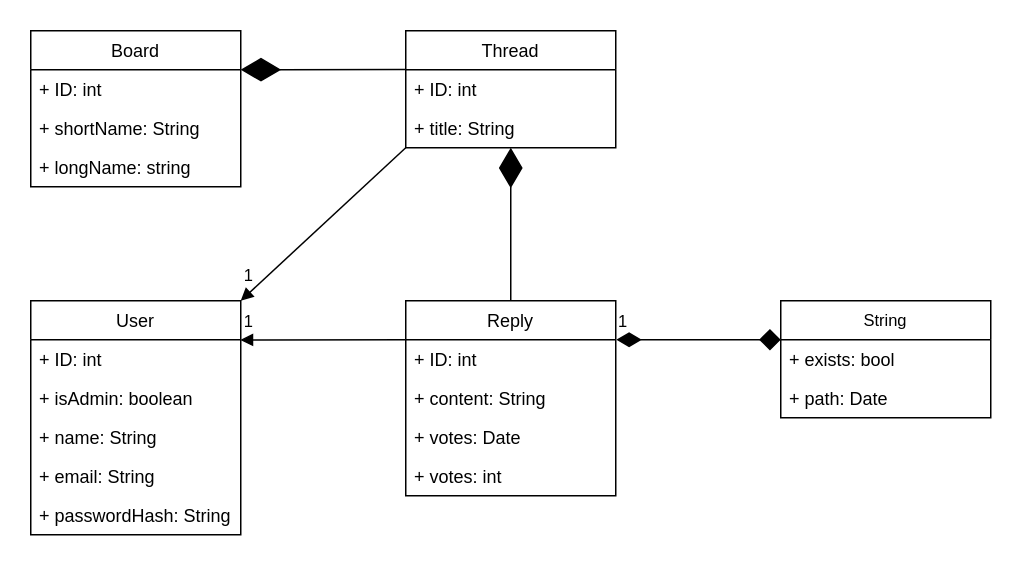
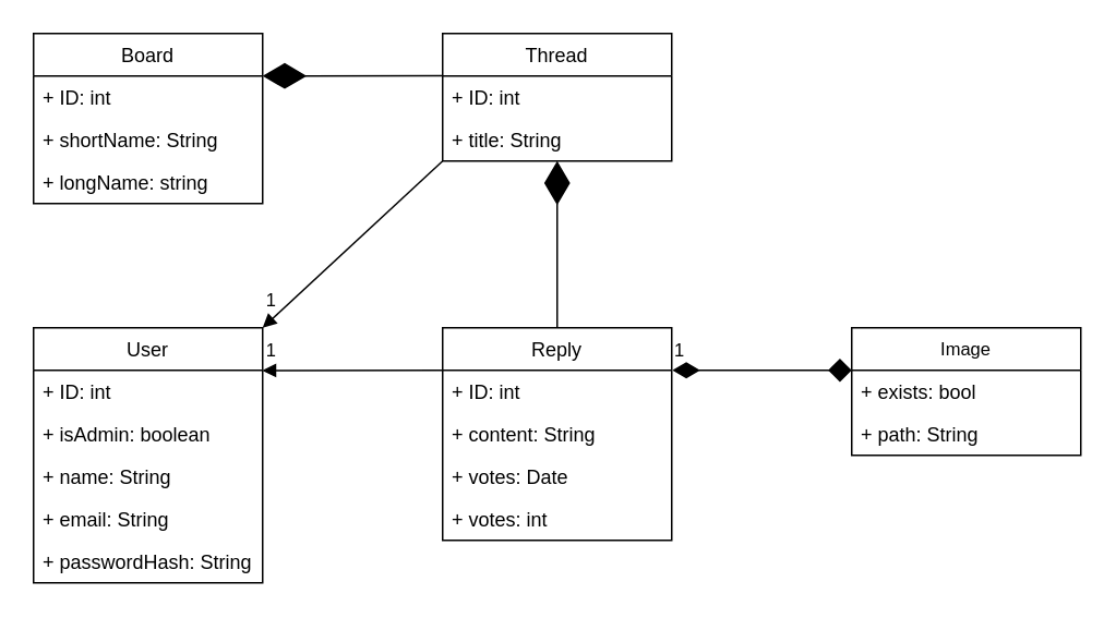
  <mxCell id="0" />
  <mxCell id="1" parent="0" />
  <mxCell id="2" value="Board" style="swimlane;fontStyle=0;childLayout=stackLayout;horizontal=1;startSize=26;fillColor=none;horizontalStack=0;resizeParent=1;resizeParentMax=0;resizeLast=0;collapsible=1;marginBottom=0;" vertex="1" parent="1"><mxGeometry x="20" y="20" width="140" height="104" as="geometry" /></mxCell>
  <mxCell id="3" value="+ ID: int" style="text;strokeColor=none;fillColor=none;align=left;verticalAlign=top;spacingLeft=4;spacingRight=4;overflow=hidden;rotatable=0;points=[[0,0.5],[1,0.5]];portConstraint=eastwest;" vertex="1" parent="2"><mxGeometry y="26" width="140" height="26" as="geometry" /></mxCell>
  <mxCell id="4" value="+ shortName: String" style="text;strokeColor=none;fillColor=none;align=left;verticalAlign=top;spacingLeft=4;spacingRight=4;overflow=hidden;rotatable=0;points=[[0,0.5],[1,0.5]];portConstraint=eastwest;" vertex="1" parent="2"><mxGeometry y="52" width="140" height="26" as="geometry" /></mxCell>
  <mxCell id="5" value="+ longName: string" style="text;strokeColor=none;fillColor=none;align=left;verticalAlign=top;spacingLeft=4;spacingRight=4;overflow=hidden;rotatable=0;points=[[0,0.5],[1,0.5]];portConstraint=eastwest;" vertex="1" parent="2"><mxGeometry y="78" width="140" height="26" as="geometry" /></mxCell>
  <mxCell id="6" value="" style="endArrow=diamondThin;endFill=1;endSize=24;html=1;exitX=0;exitY=-0.006;exitDx=0;exitDy=0;entryX=1;entryY=0.25;entryDx=0;entryDy=0;exitPerimeter=0;" edge="1" parent="1" source="15" target="2"><mxGeometry width="160" relative="1" as="geometry"><mxPoint x="190" y="160" as="sourcePoint" /><mxPoint x="350" y="160" as="targetPoint" /></mxGeometry></mxCell>
  <mxCell id="7" value="" style="endArrow=diamondThin;endFill=1;endSize=24;html=1;entryX=0.5;entryY=1;entryDx=0;entryDy=0;exitX=0.5;exitY=0;exitDx=0;exitDy=0;" edge="1" parent="1" source="17" target="14"><mxGeometry width="160" relative="1" as="geometry"><mxPoint x="340" y="200" as="sourcePoint" /><mxPoint x="430.84" y="134.988" as="targetPoint" /></mxGeometry></mxCell>
  <mxCell id="8" value="User" style="swimlane;fontStyle=0;childLayout=stackLayout;horizontal=1;startSize=26;fillColor=none;horizontalStack=0;resizeParent=1;resizeParentMax=0;resizeLast=0;collapsible=1;marginBottom=0;" vertex="1" parent="1"><mxGeometry x="20" y="200" width="140" height="156" as="geometry" /></mxCell>
  <mxCell id="9" value="+ ID: int" style="text;strokeColor=none;fillColor=none;align=left;verticalAlign=top;spacingLeft=4;spacingRight=4;overflow=hidden;rotatable=0;points=[[0,0.5],[1,0.5]];portConstraint=eastwest;" vertex="1" parent="8"><mxGeometry y="26" width="140" height="26" as="geometry" /></mxCell>
  <mxCell id="10" value="+ isAdmin: boolean" style="text;strokeColor=none;fillColor=none;align=left;verticalAlign=top;spacingLeft=4;spacingRight=4;overflow=hidden;rotatable=0;points=[[0,0.5],[1,0.5]];portConstraint=eastwest;" vertex="1" parent="8"><mxGeometry y="52" width="140" height="26" as="geometry" /></mxCell>
  <mxCell id="11" value="+ name: String" style="text;strokeColor=none;fillColor=none;align=left;verticalAlign=top;spacingLeft=4;spacingRight=4;overflow=hidden;rotatable=0;points=[[0,0.5],[1,0.5]];portConstraint=eastwest;" vertex="1" parent="8"><mxGeometry y="78" width="140" height="26" as="geometry" /></mxCell>
  <mxCell id="12" value="+ email: String" style="text;strokeColor=none;fillColor=none;align=left;verticalAlign=top;spacingLeft=4;spacingRight=4;overflow=hidden;rotatable=0;points=[[0,0.5],[1,0.5]];portConstraint=eastwest;" vertex="1" parent="8"><mxGeometry y="104" width="140" height="26" as="geometry" /></mxCell>
  <mxCell id="13" value="+ passwordHash: String" style="text;strokeColor=none;fillColor=none;align=left;verticalAlign=top;spacingLeft=4;spacingRight=4;overflow=hidden;rotatable=0;points=[[0,0.5],[1,0.5]];portConstraint=eastwest;" vertex="1" parent="8"><mxGeometry y="130" width="140" height="26" as="geometry" /></mxCell>
  <mxCell id="14" value="Thread" style="swimlane;fontStyle=0;childLayout=stackLayout;horizontal=1;startSize=26;fillColor=none;horizontalStack=0;resizeParent=1;resizeParentMax=0;resizeLast=0;collapsible=1;marginBottom=0;" vertex="1" parent="1"><mxGeometry x="270" y="20" width="140" height="78" as="geometry" /></mxCell>
  <mxCell id="15" value="+ ID: int" style="text;strokeColor=none;fillColor=none;align=left;verticalAlign=top;spacingLeft=4;spacingRight=4;overflow=hidden;rotatable=0;points=[[0,0.5],[1,0.5]];portConstraint=eastwest;" vertex="1" parent="14"><mxGeometry y="26" width="140" height="26" as="geometry" /></mxCell>
  <mxCell id="16" value="+ title: String" style="text;strokeColor=none;fillColor=none;align=left;verticalAlign=top;spacingLeft=4;spacingRight=4;overflow=hidden;rotatable=0;points=[[0,0.5],[1,0.5]];portConstraint=eastwest;" vertex="1" parent="14"><mxGeometry y="52" width="140" height="26" as="geometry" /></mxCell>
  <mxCell id="17" value="Reply" style="swimlane;fontStyle=0;childLayout=stackLayout;horizontal=1;startSize=26;fillColor=none;horizontalStack=0;resizeParent=1;resizeParentMax=0;resizeLast=0;collapsible=1;marginBottom=0;" vertex="1" parent="1"><mxGeometry x="270" y="200" width="140" height="130" as="geometry" /></mxCell>
  <mxCell id="18" value="+ ID: int" style="text;strokeColor=none;fillColor=none;align=left;verticalAlign=top;spacingLeft=4;spacingRight=4;overflow=hidden;rotatable=0;points=[[0,0.5],[1,0.5]];portConstraint=eastwest;" vertex="1" parent="17"><mxGeometry y="26" width="140" height="26" as="geometry" /></mxCell>
  <mxCell id="19" value="+ content: String" style="text;strokeColor=none;fillColor=none;align=left;verticalAlign=top;spacingLeft=4;spacingRight=4;overflow=hidden;rotatable=0;points=[[0,0.5],[1,0.5]];portConstraint=eastwest;" vertex="1" parent="17"><mxGeometry y="52" width="140" height="26" as="geometry" /></mxCell>
  <mxCell id="20" value="+ votes: Date" style="text;strokeColor=none;fillColor=none;align=left;verticalAlign=top;spacingLeft=4;spacingRight=4;overflow=hidden;rotatable=0;points=[[0,0.5],[1,0.5]];portConstraint=eastwest;" vertex="1" parent="17"><mxGeometry y="78" width="140" height="26" as="geometry" /></mxCell>
  <mxCell id="21" value="+ votes: int" style="text;strokeColor=none;fillColor=none;align=left;verticalAlign=top;spacingLeft=4;spacingRight=4;overflow=hidden;rotatable=0;points=[[0,0.5],[1,0.5]];portConstraint=eastwest;" vertex="1" parent="17"><mxGeometry y="104" width="140" height="26" as="geometry" /></mxCell>
  <mxCell id="22" value="" style="endArrow=none;startArrow=block;endFill=0;startFill=1;html=1;exitX=1;exitY=0;exitDx=0;exitDy=0;entryX=0;entryY=1;entryDx=0;entryDy=0;" edge="1" parent="1" source="8" target="14"><mxGeometry width="160" relative="1" as="geometry"><mxPoint x="190" y="200" as="sourcePoint" /><mxPoint x="350" y="200" as="targetPoint" /></mxGeometry></mxCell>
  <mxCell id="23" value="1" style="edgeLabel;html=1;align=center;verticalAlign=middle;resizable=0;points=[];fontSize=11;" vertex="1" connectable="0" parent="22"><mxGeometry x="-0.905" relative="1" as="geometry"><mxPoint x="-0.18" y="-13.1" as="offset" /></mxGeometry></mxCell>
  <mxCell id="24" value="" style="endArrow=none;startArrow=block;endFill=0;startFill=1;html=1;exitX=0.998;exitY=0.004;exitDx=0;exitDy=0;entryX=0;entryY=0;entryDx=0;entryDy=0;entryPerimeter=0;exitPerimeter=0;" edge="1" parent="1" source="9" target="18"><mxGeometry width="160" relative="1" as="geometry"><mxPoint x="170" y="220" as="sourcePoint" /><mxPoint x="330" y="220" as="targetPoint" /></mxGeometry></mxCell>
  <mxCell id="25" value="1" style="edgeLabel;html=1;align=center;verticalAlign=middle;resizable=0;points=[];fontSize=11;" vertex="1" connectable="0" parent="24"><mxGeometry x="-0.87" relative="1" as="geometry"><mxPoint x="-1.88" y="-12.1" as="offset" /></mxGeometry></mxCell>
- <mxCell id="26" value="String" style="swimlane;fontStyle=0;childLayout=stackLayout;horizontal=1;startSize=26;fillColor=none;horizontalStack=0;resizeParent=1;resizeParentMax=0;resizeLast=0;collapsible=1;marginBottom=0;fontSize=11;" vertex="1" parent="1"><mxGeometry x="520" y="200" width="140" height="78" as="geometry" /></mxCell>
+ <mxCell id="26" value="Image" style="swimlane;fontStyle=0;childLayout=stackLayout;horizontal=1;startSize=26;fillColor=none;horizontalStack=0;resizeParent=1;resizeParentMax=0;resizeLast=0;collapsible=1;marginBottom=0;fontSize=11;" vertex="1" parent="1"><mxGeometry x="520" y="200" width="140" height="78" as="geometry" /></mxCell>
  <mxCell id="27" value="+ exists: bool" style="text;strokeColor=none;fillColor=none;align=left;verticalAlign=top;spacingLeft=4;spacingRight=4;overflow=hidden;rotatable=0;points=[[0,0.5],[1,0.5]];portConstraint=eastwest;" vertex="1" parent="26"><mxGeometry y="26" width="140" height="26" as="geometry" /></mxCell>
- <mxCell id="28" value="+ path: Date" style="text;strokeColor=none;fillColor=none;align=left;verticalAlign=top;spacingLeft=4;spacingRight=4;overflow=hidden;rotatable=0;points=[[0,0.5],[1,0.5]];portConstraint=eastwest;" vertex="1" parent="26"><mxGeometry y="52" width="140" height="26" as="geometry" /></mxCell>
+ <mxCell id="28" value="+ path: String" style="text;strokeColor=none;fillColor=none;align=left;verticalAlign=top;spacingLeft=4;spacingRight=4;overflow=hidden;rotatable=0;points=[[0,0.5],[1,0.5]];portConstraint=eastwest;" vertex="1" parent="26"><mxGeometry y="52" width="140" height="26" as="geometry" /></mxCell>
  <mxCell id="29" value="1" style="endArrow=diamond;html=1;endSize=12;startArrow=diamondThin;startSize=14;startFill=1;edgeStyle=orthogonalEdgeStyle;align=left;verticalAlign=bottom;fontSize=11;entryX=0;entryY=0.333;entryDx=0;entryDy=0;entryPerimeter=0;exitX=1.003;exitY=0.2;exitDx=0;exitDy=0;exitPerimeter=0;" edge="1" parent="1" source="17" target="26"><mxGeometry x="-1" y="3" relative="1" as="geometry"><mxPoint x="412" y="226" as="sourcePoint" /><mxPoint x="520" y="238.9" as="targetPoint" /></mxGeometry></mxCell>
